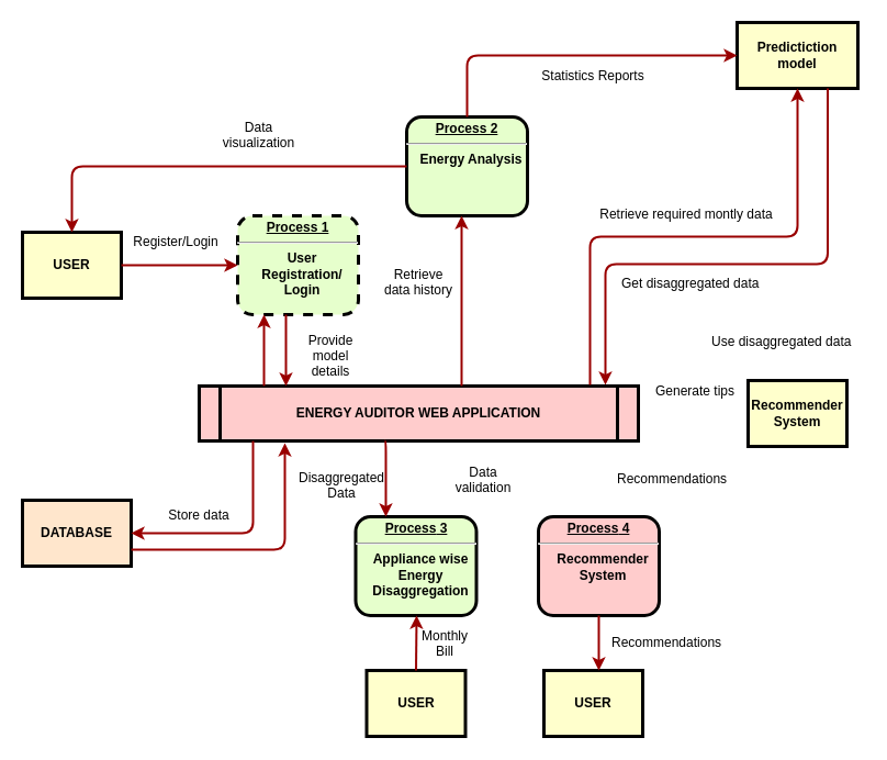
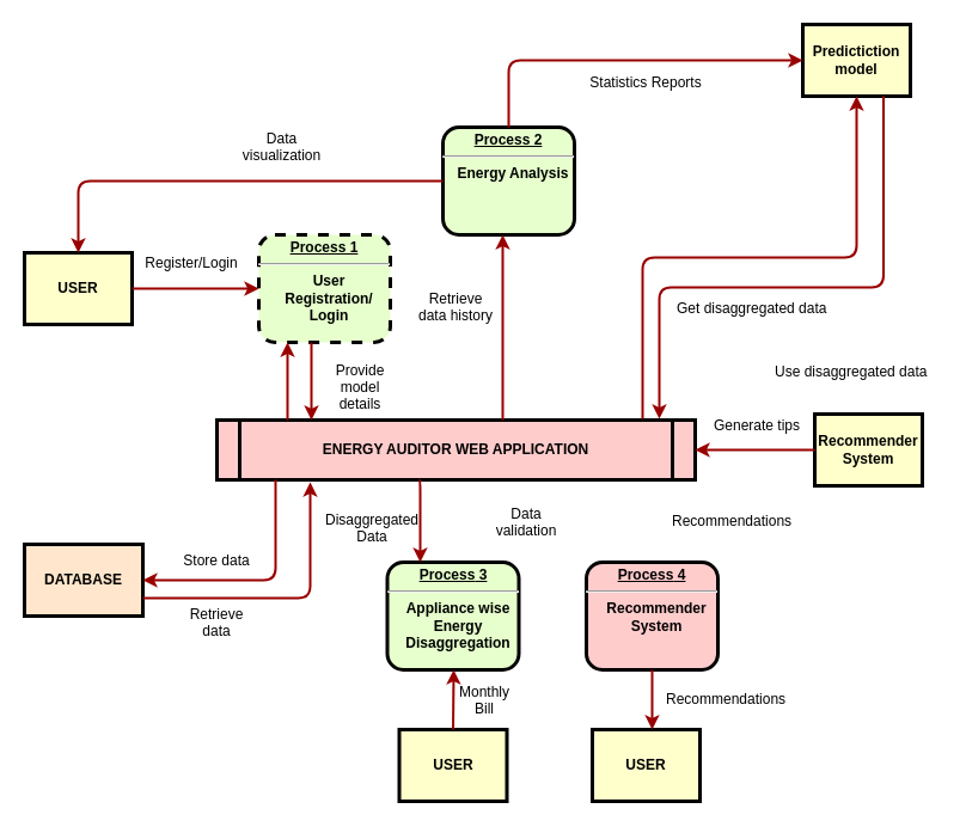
  <mxCell id="0" />
  <mxCell id="1" parent="0" />
  <mxCell id="2" value="&lt;p style=&quot;margin: 0px ; margin-top: 4px ; text-align: center ; text-decoration: underline&quot;&gt;&lt;strong&gt;Process 1&lt;br&gt;&lt;/strong&gt;&lt;/p&gt;&lt;hr&gt;&lt;p style=&quot;margin: 0px ; margin-left: 8px&quot;&gt;User&lt;/p&gt;&lt;p style=&quot;margin: 0px ; margin-left: 8px&quot;&gt;&lt;span&gt;Registration/&lt;/span&gt;&lt;/p&gt;&lt;p style=&quot;margin: 0px ; margin-left: 8px&quot;&gt;&lt;span&gt;Login&lt;/span&gt;&lt;/p&gt;" style="verticalAlign=middle;align=center;overflow=fill;fontSize=12;fontFamily=Helvetica;html=1;rounded=1;fontStyle=1;strokeWidth=3;fillColor=#E6FFCC;dashed=1;" parent="1" vertex="1"><mxGeometry x="216" y="196" width="110" height="90" as="geometry" /></mxCell>
  <mxCell id="3" value="USER" style="whiteSpace=wrap;align=center;verticalAlign=middle;fontStyle=1;strokeWidth=3;fillColor=#FFFFCC" parent="1" vertex="1"><mxGeometry x="20" y="211" width="90" height="60" as="geometry" /></mxCell>
  <mxCell id="4" value="ENERGY AUDITOR WEB APPLICATION" style="shape=process;whiteSpace=wrap;align=center;verticalAlign=middle;size=0.048;fontStyle=1;strokeWidth=3;fillColor=#FFCCCC" parent="1" vertex="1"><mxGeometry x="181" y="351" width="400" height="50" as="geometry" /></mxCell>
  <mxCell id="5" value="&lt;p style=&quot;margin: 0px ; margin-top: 4px ; text-align: center ; text-decoration: underline&quot;&gt;&lt;strong&gt;Process 2&lt;br&gt;&lt;/strong&gt;&lt;/p&gt;&lt;hr&gt;&lt;p style=&quot;margin: 0px ; margin-left: 8px&quot;&gt;Energy Analysis&lt;/p&gt;" style="verticalAlign=middle;align=center;overflow=fill;fontSize=12;fontFamily=Helvetica;html=1;rounded=1;fontStyle=1;strokeWidth=3;fillColor=#E6FFCC" parent="1" vertex="1"><mxGeometry x="370" y="106" width="110" height="90" as="geometry" /></mxCell>
  <mxCell id="6" value="&lt;p style=&quot;margin: 0px ; margin-top: 4px ; text-align: center ; text-decoration: underline&quot;&gt;&lt;strong&gt;&lt;strong&gt;Process&lt;/strong&gt;&amp;nbsp;4&lt;br&gt;&lt;/strong&gt;&lt;/p&gt;&lt;hr&gt;&lt;p style=&quot;margin: 0px ; margin-left: 8px&quot;&gt;Recommender&lt;/p&gt;&lt;p style=&quot;margin: 0px ; margin-left: 8px&quot;&gt;&lt;span style=&quot;text-align: justify&quot;&gt;System&lt;/span&gt;&lt;/p&gt;" style="verticalAlign=middle;align=center;overflow=fill;fontSize=12;fontFamily=Helvetica;html=1;rounded=1;fontStyle=1;strokeWidth=3;fillColor=#ffcccc;" parent="1" vertex="1"><mxGeometry x="490" y="470" width="110" height="90" as="geometry" /></mxCell>
- <mxCell id="7" value="Predictiction model" style="whiteSpace=wrap;align=center;verticalAlign=middle;fontStyle=1;strokeWidth=3;fillColor=#FFFFCC" parent="1" vertex="1"><mxGeometry x="671" y="20" width="110" height="60" as="geometry" /></mxCell>
+ <mxCell id="7" value="Predictiction model" style="whiteSpace=wrap;align=center;verticalAlign=middle;fontStyle=1;strokeWidth=3;fillColor=#FFFFCC" parent="1" vertex="1"><mxGeometry x="671" y="20" width="90" height="60" as="geometry" /></mxCell>
  <mxCell id="8" value="USER" style="whiteSpace=wrap;align=center;verticalAlign=middle;fontStyle=1;strokeWidth=3;fillColor=#FFFFCC" parent="1" vertex="1"><mxGeometry x="333.5" y="610" width="90" height="60" as="geometry" /></mxCell>
  <mxCell id="9" value="DATABASE" style="whiteSpace=wrap;align=center;verticalAlign=middle;fontStyle=1;strokeWidth=3;fillColor=#ffe6cc;" parent="1" vertex="1"><mxGeometry x="20" y="455" width="99" height="60" as="geometry" /></mxCell>
  <mxCell id="10" value="USER" style="whiteSpace=wrap;align=center;verticalAlign=middle;fontStyle=1;strokeWidth=3;fillColor=#FFFFCC" parent="1" vertex="1"><mxGeometry x="495" y="610" width="90" height="60" as="geometry" /></mxCell>
  <mxCell id="11" value="" style="edgeStyle=none;noEdgeStyle=1;strokeColor=#990000;strokeWidth=2" parent="1" source="3" target="2" edge="1"><mxGeometry width="100" height="100" relative="1" as="geometry"><mxPoint x="260" y="150" as="sourcePoint" /><mxPoint x="360" y="50" as="targetPoint" /></mxGeometry></mxCell>
  <mxCell id="12" value="&lt;p style=&quot;margin: 0px ; margin-top: 4px ; text-align: center ; text-decoration: underline&quot;&gt;&lt;strong&gt;&lt;strong&gt;Process&lt;/strong&gt;&amp;nbsp;3&lt;br&gt;&lt;/strong&gt;&lt;/p&gt;&lt;hr&gt;&lt;p style=&quot;margin: 0px ; margin-left: 8px&quot;&gt;&lt;span&gt;Appliance wise&lt;/span&gt;&lt;/p&gt;&lt;p style=&quot;margin: 0px ; margin-left: 8px&quot;&gt;&lt;span&gt;Energy&lt;/span&gt;&lt;br&gt;&lt;/p&gt;&lt;p style=&quot;margin: 0px ; margin-left: 8px&quot;&gt;Disaggregation&lt;/p&gt;" style="verticalAlign=middle;align=center;overflow=fill;fontSize=12;fontFamily=Helvetica;html=1;rounded=1;fontStyle=1;strokeWidth=3;fillColor=#E6FFCC" parent="1" vertex="1"><mxGeometry x="323.5" y="470" width="110" height="90" as="geometry" /></mxCell>
  <mxCell id="13" value="Register/Login" style="text;spacingTop=-5;align=center" parent="1" vertex="1"><mxGeometry x="145" y="211" width="30" height="20" as="geometry" /></mxCell>
  <mxCell id="14" value="" style="edgeStyle=elbowEdgeStyle;elbow=horizontal;strokeColor=#990000;strokeWidth=2" parent="1" source="4" target="2" edge="1"><mxGeometry width="100" height="100" relative="1" as="geometry"><mxPoint x="30" y="490" as="sourcePoint" /><mxPoint x="130" y="390" as="targetPoint" /><Array as="points"><mxPoint x="240" y="330" /></Array></mxGeometry></mxCell>
  <mxCell id="15" value="" style="edgeStyle=elbowEdgeStyle;elbow=horizontal;strokeColor=#990000;strokeWidth=2" parent="1" source="2" target="4" edge="1"><mxGeometry width="100" height="100" relative="1" as="geometry"><mxPoint x="30" y="460" as="sourcePoint" /><mxPoint x="130" y="360" as="targetPoint" /><Array as="points"><mxPoint x="260" y="320" /></Array></mxGeometry></mxCell>
  <mxCell id="16" value="Provide &#10;model &#10;details" style="text;spacingTop=-5;align=center" parent="1" vertex="1"><mxGeometry x="286" y="301" width="30" height="20" as="geometry" /></mxCell>
  <mxCell id="17" value="" style="edgeStyle=elbowEdgeStyle;elbow=horizontal;strokeColor=#990000;strokeWidth=2" parent="1" source="4" target="5" edge="1"><mxGeometry width="100" height="100" relative="1" as="geometry"><mxPoint x="360" y="330" as="sourcePoint" /><mxPoint x="460" y="230" as="targetPoint" /><Array as="points"><mxPoint x="420" y="270" /></Array></mxGeometry></mxCell>
  <mxCell id="18" value="Retrieve&#10;data history" style="text;spacingTop=-5;align=center" parent="1" vertex="1"><mxGeometry x="366" y="241" width="30" height="20" as="geometry" /></mxCell>
  <mxCell id="19" value="Statistics Reports" style="text;spacingTop=-5;align=center" parent="1" vertex="1"><mxGeometry x="525" y="60" width="30" height="20" as="geometry" /></mxCell>
- <mxCell id="20" value="Retrieve required montly data" style="text;spacingTop=-5;align=center" parent="1" vertex="1"><mxGeometry x="610" y="186" width="30" height="20" as="geometry" /></mxCell>
  <mxCell id="21" value="" style="edgeStyle=elbowEdgeStyle;elbow=horizontal;strokeColor=#990000;strokeWidth=2" parent="1" source="5" target="7" edge="1"><mxGeometry width="100" height="100" relative="1" as="geometry"><mxPoint x="240" y="140" as="sourcePoint" /><mxPoint x="340" y="40" as="targetPoint" /><Array as="points"><mxPoint x="425" y="100" /></Array></mxGeometry></mxCell>
  <mxCell id="22" value="" style="edgeStyle=elbowEdgeStyle;elbow=vertical;entryX=0.5;entryY=1;strokeColor=#990000;strokeWidth=2;entryDx=0;entryDy=0;" parent="1" target="7" edge="1"><mxGeometry width="100" height="100" relative="1" as="geometry"><mxPoint x="537" y="350" as="sourcePoint" /><mxPoint x="610" y="110" as="targetPoint" /></mxGeometry></mxCell>
  <mxCell id="23" value="Monthly&#10;Bill" style="text;spacingTop=-5;align=center" parent="1" vertex="1"><mxGeometry x="390" y="570" width="30" height="20" as="geometry" /></mxCell>
  <mxCell id="24" value="Store data" style="text;spacingTop=-5;align=center" parent="1" vertex="1"><mxGeometry x="166" y="460" width="30" height="20" as="geometry" /></mxCell>
  <mxCell id="25" value="" style="edgeStyle=elbowEdgeStyle;elbow=horizontal;strokeColor=#990000;strokeWidth=2;entryX=1;entryY=0.5;entryDx=0;entryDy=0;" parent="1" source="4" target="9" edge="1"><mxGeometry width="100" height="100" relative="1" as="geometry"><mxPoint x="10" y="460" as="sourcePoint" /><mxPoint x="230" y="470" as="targetPoint" /><Array as="points"><mxPoint x="230" y="430" /></Array></mxGeometry></mxCell>
  <mxCell id="26" value="Data&#10;validation" style="text;spacingTop=-5;align=center" parent="1" vertex="1"><mxGeometry x="425" y="421" width="30" height="20" as="geometry" /></mxCell>
  <mxCell id="27" value="" style="edgeStyle=elbowEdgeStyle;elbow=horizontal;strokeColor=#990000;strokeWidth=2;entryX=0.25;entryY=0;entryDx=0;entryDy=0;" edge="1" parent="1" target="12"><mxGeometry width="100" height="100" relative="1" as="geometry"><mxPoint x="350" y="401" as="sourcePoint" /><mxPoint x="285.5" y="421" as="targetPoint" /><Array as="points" /></mxGeometry></mxCell>
  <mxCell id="28" value="Disaggregated&#10;Data" style="text;spacingTop=-5;align=center" vertex="1" parent="1"><mxGeometry x="296" y="425.5" width="30" height="20" as="geometry" /></mxCell>
  <mxCell id="29" value="" style="edgeStyle=elbowEdgeStyle;elbow=horizontal;strokeColor=#990000;strokeWidth=2;exitX=0;exitY=0.5;exitDx=0;exitDy=0;entryX=0.5;entryY=0;entryDx=0;entryDy=0;" edge="1" parent="1" source="5" target="3"><mxGeometry width="100" height="100" relative="1" as="geometry"><mxPoint x="87.5" y="108" as="sourcePoint" /><mxPoint x="20" y="110" as="targetPoint" /><Array as="points"><mxPoint x="65" y="180" /></Array></mxGeometry></mxCell>
  <mxCell id="30" value="Data&lt;br&gt;visualization" style="text;html=1;resizable=0;points=[];autosize=1;align=center;verticalAlign=top;spacingTop=-4;" vertex="1" parent="1"><mxGeometry x="195" y="106" width="80" height="30" as="geometry" /></mxCell>
+ <mxCell id="31" value="Retrieve&#10;data" style="text;spacingTop=-5;align=center" vertex="1" parent="1"><mxGeometry x="166" y="505" width="30" height="20" as="geometry" /></mxCell>
  <mxCell id="32" value="" style="edgeStyle=elbowEdgeStyle;elbow=horizontal;strokeColor=#990000;strokeWidth=2;entryX=0.195;entryY=1.04;entryDx=0;entryDy=0;exitX=1;exitY=0.75;exitDx=0;exitDy=0;entryPerimeter=0;" edge="1" parent="1" source="9" target="4"><mxGeometry width="100" height="100" relative="1" as="geometry"><mxPoint x="236.5" y="556" as="sourcePoint" /><mxPoint x="125.5" y="640" as="targetPoint" /><Array as="points"><mxPoint x="259" y="510" /><mxPoint x="260" y="500" /></Array></mxGeometry></mxCell>
  <mxCell id="33" value="Recommendations" style="text;html=1;resizable=0;points=[];autosize=1;align=left;verticalAlign=top;spacingTop=-4;" vertex="1" parent="1"><mxGeometry x="555" y="575" width="120" height="20" as="geometry" /></mxCell>
  <mxCell id="34" value="Recommendations" style="text;html=1;resizable=0;points=[];autosize=1;align=left;verticalAlign=top;spacingTop=-4;" vertex="1" parent="1"><mxGeometry x="560" y="425.5" width="120" height="20" as="geometry" /></mxCell>
  <mxCell id="35" value="" style="edgeStyle=elbowEdgeStyle;elbow=vertical;strokeColor=#990000;strokeWidth=2;exitX=0.75;exitY=1;exitDx=0;exitDy=0;" edge="1" parent="1" source="7"><mxGeometry width="100" height="100" relative="1" as="geometry"><mxPoint x="600" y="444.5" as="sourcePoint" /><mxPoint x="551" y="350" as="targetPoint" /><Array as="points"><mxPoint x="650" y="240" /></Array></mxGeometry></mxCell>
  <mxCell id="36" value="Get disaggregated data" style="text;html=1;resizable=0;points=[];autosize=1;align=left;verticalAlign=top;spacingTop=-4;" vertex="1" parent="1"><mxGeometry x="564" y="248" width="140" height="20" as="geometry" /></mxCell>
  <mxCell id="37" value="" style="edgeStyle=elbowEdgeStyle;elbow=horizontal;strokeColor=#990000;strokeWidth=2;exitX=0.5;exitY=0;exitDx=0;exitDy=0;entryX=0.5;entryY=1;entryDx=0;entryDy=0;" edge="1" parent="1" source="8" target="12"><mxGeometry width="100" height="100" relative="1" as="geometry"><mxPoint x="215.5" y="654" as="sourcePoint" /><mxPoint x="215.5" y="585" as="targetPoint" /><Array as="points"><mxPoint x="379" y="590" /></Array></mxGeometry></mxCell>
  <mxCell id="38" value="" style="edgeStyle=elbowEdgeStyle;elbow=horizontal;strokeColor=#990000;strokeWidth=2;exitX=0.5;exitY=1;exitDx=0;exitDy=0;" edge="1" parent="1" source="6" target="10"><mxGeometry width="100" height="100" relative="1" as="geometry"><mxPoint x="389" y="620" as="sourcePoint" /><mxPoint x="389" y="570" as="targetPoint" /><Array as="points"><mxPoint x="545" y="590" /></Array></mxGeometry></mxCell>
  <mxCell id="39" value="Recommender&#10;System" style="whiteSpace=wrap;align=center;verticalAlign=middle;fontStyle=1;strokeWidth=3;fillColor=#FFFFCC" vertex="1" parent="1"><mxGeometry x="681" y="346" width="90" height="60" as="geometry" /></mxCell>
+ <mxCell id="40" value="" style="edgeStyle=elbowEdgeStyle;elbow=horizontal;strokeColor=#990000;strokeWidth=2;exitX=0;exitY=0.5;exitDx=0;exitDy=0;entryX=1;entryY=0.5;entryDx=0;entryDy=0;" edge="1" parent="1" source="39" target="4"><mxGeometry width="100" height="100" relative="1" as="geometry"><mxPoint x="560" y="411" as="sourcePoint" /><mxPoint x="560" y="480" as="targetPoint" /><Array as="points"><mxPoint x="630" y="371" /><mxPoint x="585" y="460" /></Array></mxGeometry></mxCell>
  <mxCell id="41" value="Generate tips" style="text;html=1;resizable=0;points=[];autosize=1;align=left;verticalAlign=top;spacingTop=-4;" vertex="1" parent="1"><mxGeometry x="595" y="346" width="90" height="20" as="geometry" /></mxCell>
  <mxCell id="42" value="Use disaggregated data" style="text;html=1;resizable=0;points=[];autosize=1;align=left;verticalAlign=top;spacingTop=-4;" vertex="1" parent="1"><mxGeometry x="646" y="301" width="140" height="20" as="geometry" /></mxCell>
